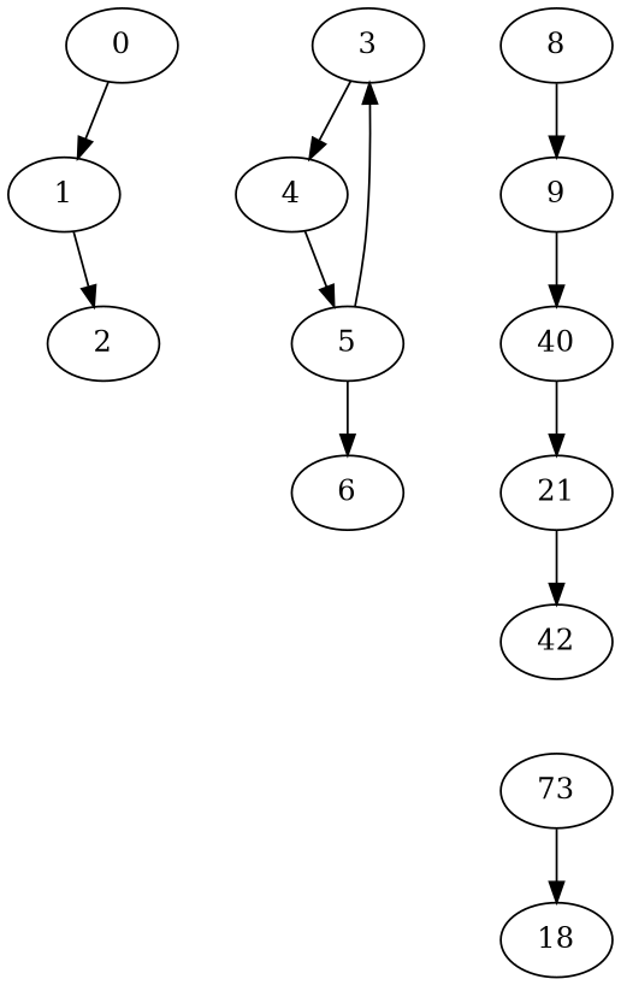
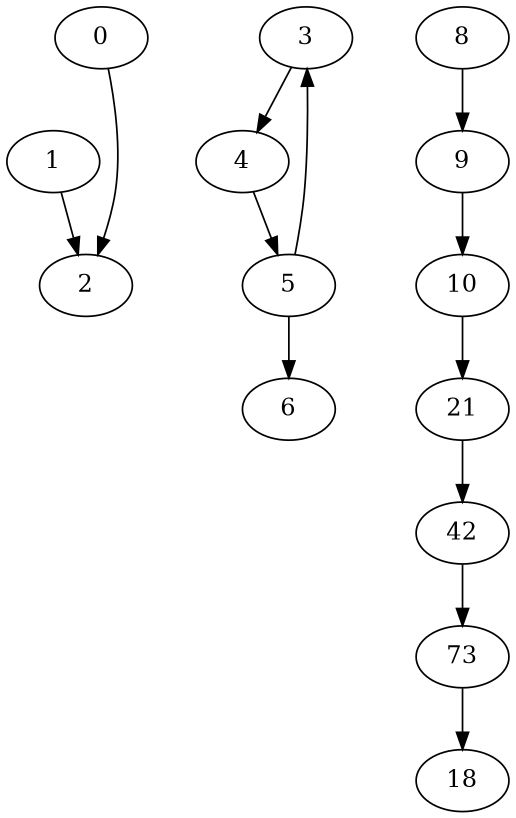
  digraph {
    0
    1
    2
    3
    4
    5
    6
    8
    9
-   10 [label=40]
+   10
    n11 [label=21]
    n12 [label=42]
    n13 [label=73]
    n14 [label=18]
-   0 -> 1
+   0 -> 2
    1 -> 2
    3 -> 4
    4 -> 5
    5 -> 3
    5 -> 6
    8 -> 9
    9 -> 10
    10 -> n11
    n11 -> n12
+   n12 -> n13
    n13 -> n14
  }
